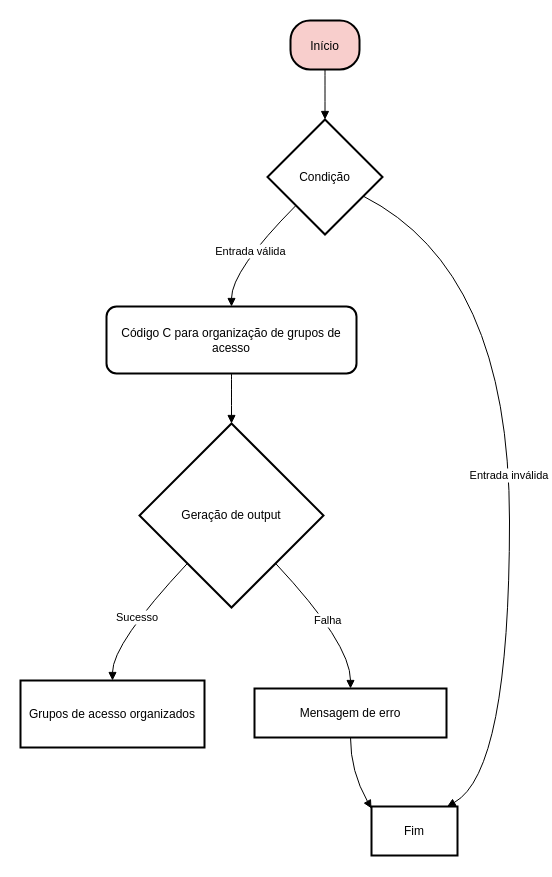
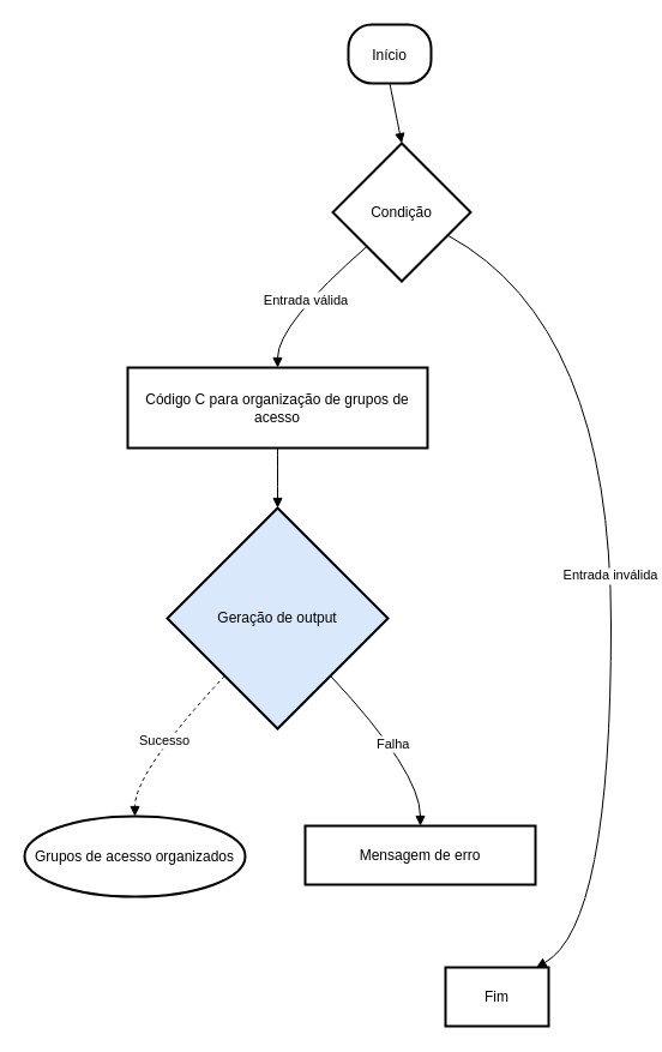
  <mxCell id="0" />
  <mxCell id="1" parent="0" />
- <mxCell id="2" value="Início" style="rounded=1;arcSize=40;strokeWidth=2;fillColor=#f8cecc;" vertex="1" parent="1"><mxGeometry x="290" y="20" width="69" height="49" as="geometry" /></mxCell>
- <mxCell id="3" value="Condição" style="rhombus;strokeWidth=2;whiteSpace=wrap;" vertex="1" parent="1"><mxGeometry x="267" y="119" width="115" height="115" as="geometry" /></mxCell>
- <mxCell id="4" value="Código C para organização de grupos de acesso" style="whiteSpace=wrap;strokeWidth=2;rounded=1;" vertex="1" parent="1"><mxGeometry x="106" y="306" width="250" height="67" as="geometry" /></mxCell>
+ <mxCell id="2" value="Início" style="rounded=1;arcSize=40;strokeWidth=2" vertex="1" parent="1"><mxGeometry x="290" y="20" width="69" height="49" as="geometry" /></mxCell>
+ <mxCell id="3" value="Condição" style="rhombus;strokeWidth=2;whiteSpace=wrap;" vertex="1" parent="1"><mxGeometry x="277" y="119" width="115" height="115" as="geometry" /></mxCell>
+ <mxCell id="4" value="Código C para organização de grupos de acesso" style="whiteSpace=wrap;strokeWidth=2;" vertex="1" parent="1"><mxGeometry x="106" y="306" width="250" height="67" as="geometry" /></mxCell>
  <mxCell id="5" value="Fim" style="whiteSpace=wrap;strokeWidth=2;" vertex="1" parent="1"><mxGeometry x="371" y="806" width="86" height="49" as="geometry" /></mxCell>
- <mxCell id="6" value="Geração de output" style="rhombus;strokeWidth=2;whiteSpace=wrap;" vertex="1" parent="1"><mxGeometry x="139" y="423" width="184" height="184" as="geometry" /></mxCell>
- <mxCell id="7" value="Grupos de acesso organizados" style="whiteSpace=wrap;strokeWidth=2;" vertex="1" parent="1"><mxGeometry x="20" y="680" width="184" height="67" as="geometry" /></mxCell>
+ <mxCell id="6" value="Geração de output" style="rhombus;strokeWidth=2;whiteSpace=wrap;fillColor=#dae8fc;" vertex="1" parent="1"><mxGeometry x="139" y="423" width="184" height="184" as="geometry" /></mxCell>
+ <mxCell id="7" value="Grupos de acesso organizados" style="ellipse;whiteSpace=wrap;strokeWidth=2;" vertex="1" parent="1"><mxGeometry x="20" y="680" width="184" height="67" as="geometry" /></mxCell>
  <mxCell id="8" value="Mensagem de erro" style="whiteSpace=wrap;strokeWidth=2;" vertex="1" parent="1"><mxGeometry x="254" y="688" width="192" height="49" as="geometry" /></mxCell>
  <mxCell id="9" value="" style="curved=1;startArrow=none;endArrow=block;exitX=0.5;exitY=0.99;entryX=0.5;entryY=0;" edge="1" parent="1" source="2" target="3"><mxGeometry relative="1" as="geometry"><Array as="points" /></mxGeometry></mxCell>
  <mxCell id="10" value="Entrada válida" style="curved=1;startArrow=none;endArrow=block;exitX=0;exitY=0.99;entryX=0.5;entryY=0;" edge="1" parent="1" source="3" target="4"><mxGeometry relative="1" as="geometry"><Array as="points"><mxPoint x="231" y="270" /></Array></mxGeometry></mxCell>
  <mxCell id="11" value="Entrada inválida" style="curved=1;startArrow=none;endArrow=block;exitX=1;exitY=0.75;entryX=0.88;entryY=0;" edge="1" parent="1" source="3" target="5"><mxGeometry relative="1" as="geometry"><Array as="points"><mxPoint x="509" y="270" /><mxPoint x="509" y="771" /></Array></mxGeometry></mxCell>
  <mxCell id="12" value="" style="curved=1;startArrow=none;endArrow=block;exitX=0.5;exitY=1;entryX=0.5;entryY=0;" edge="1" parent="1" source="4" target="6"><mxGeometry relative="1" as="geometry"><Array as="points" /></mxGeometry></mxCell>
- <mxCell id="13" value="Sucesso" style="curved=1;startArrow=none;endArrow=block;exitX=0.04;exitY=1;entryX=0.5;entryY=-0.01;" edge="1" parent="1" source="6" target="7"><mxGeometry relative="1" as="geometry"><Array as="points"><mxPoint x="112" y="643" /></Array></mxGeometry></mxCell>
+ <mxCell id="13" value="Sucesso" style="curved=1;startArrow=none;endArrow=block;exitX=0.04;exitY=1;entryX=0.5;entryY=-0.01;dashed=1;" edge="1" parent="1" source="6" target="7"><mxGeometry relative="1" as="geometry"><Array as="points"><mxPoint x="112" y="643" /></Array></mxGeometry></mxCell>
  <mxCell id="14" value="Falha" style="curved=1;startArrow=none;endArrow=block;exitX=0.96;exitY=1;entryX=0.5;entryY=0.01;" edge="1" parent="1" source="6" target="8"><mxGeometry relative="1" as="geometry"><Array as="points"><mxPoint x="350" y="643" /></Array></mxGeometry></mxCell>
- <mxCell id="15" value="" style="curved=1;startArrow=none;endArrow=block;exitX=0.5;exitY=1.01;entryX=0;entryY=0.04;" edge="1" parent="1" source="8" target="5"><mxGeometry relative="1" as="geometry"><Array as="points"><mxPoint x="350" y="771" /></Array></mxGeometry></mxCell>
